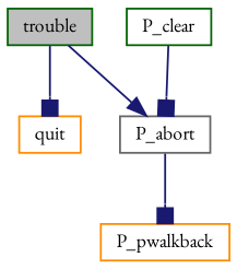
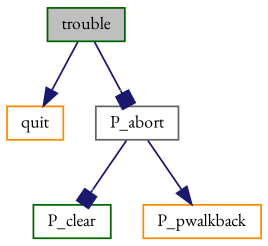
  digraph {
    fontname="EB Garamond"
    rankdir=TB
    node [color=darkgreen fillcolor=white fontname="EB Garamond" fontsize=10 shape=record style=filled]
    edge [arrowhead=normal color=midnightblue fontname="EB Garamond" fontsize=10 labelfontname=Helvetica labelfontsize=10 style=solid]
    n1 [fillcolor=grey75 fontcolor=black height=0.2 label=trouble width=0.4]
    n2 [color=darkorange height=0.2 label=quit width=0.4]
    n3 [color=gray40 height=0.2 label=P_abort width=0.4]
    n4 [height=0.2 label=P_clear width=0.4]
    n5 [color=darkorange height=0.2 label=P_pwalkback width=0.4]
-   n1 -> n2 [arrowhead=box]
-   n1 -> n3
-   n4 -> n3 [arrowhead=box]
-   n3 -> n5 [arrowhead=box]
+   n1 -> n2
+   n1 -> n3 [arrowhead=box]
+   n3 -> n4 [arrowhead=box]
+   n3 -> n5
  }
